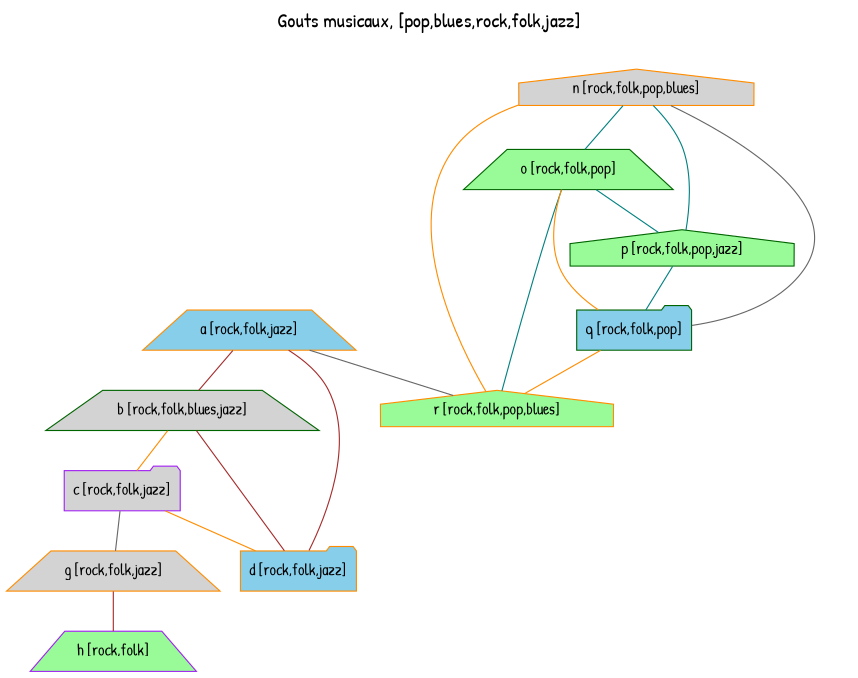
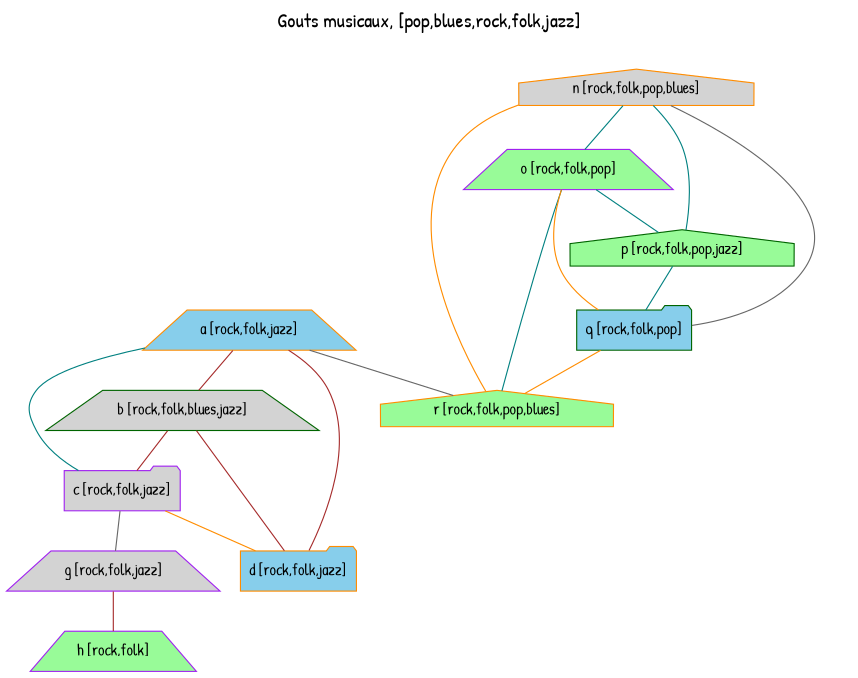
  graph {
    fontname="Patrick Hand"
    fontsize=18
    label="Gouts musicaux, [pop,blues,rock,folk,jazz]"
    labelloc=top
    node [color=darkorange fillcolor=lightgrey fontname="Patrick Hand" shape=trapezium style=filled]
    edge [color=teal fontname="Patrick Hand"]
    n1 [fillcolor=skyblue label="a [rock,folk,jazz]"]
    n2 [color=darkgreen label="b [rock,folk,blues,jazz]"]
    n3 [color=purple label="c [rock,folk,jazz]" shape=folder]
    n4 [fillcolor=skyblue label="d [rock,folk,jazz]" shape=folder]
    n5 [fillcolor=palegreen label="r [rock,folk,pop,blues]" shape=house]
-   n6 [label="g [rock,folk,jazz]"]
+   n6 [color=purple label="g [rock,folk,jazz]"]
    n7 [color=purple fillcolor=palegreen label="h [rock,folk]"]
    n8 [label="n [rock,folk,pop,blues]" shape=house]
-   n9 [color=darkgreen fillcolor=palegreen label="o [rock,folk,pop]"]
+   n9 [color=purple fillcolor=palegreen label="o [rock,folk,pop]"]
    n10 [color=darkgreen fillcolor=palegreen label="p [rock,folk,pop,jazz]" shape=house]
    n11 [color=darkgreen fillcolor=skyblue label="q [rock,folk,pop]" shape=folder]
    n1 -- n2 [color=brown]
+   n1 -- n3
    n1 -- n4 [color=brown]
    n1 -- n5 [color=gray40]
-   n2 -- n3 [color=darkorange]
+   n2 -- n3 [color=brown]
    n2 -- n4 [color=brown]
    n3 -- n4 [color=darkorange]
    n3 -- n6 [color=gray40]
    n6 -- n7 [color=brown]
    n8 -- n5 [color=darkorange]
    n8 -- n9
    n8 -- n10
    n8 -- n11 [color=gray40]
    n9 -- n5
    n9 -- n10
    n9 -- n11 [color=darkorange]
    n10 -- n11
    n11 -- n5 [color=darkorange]
  }
